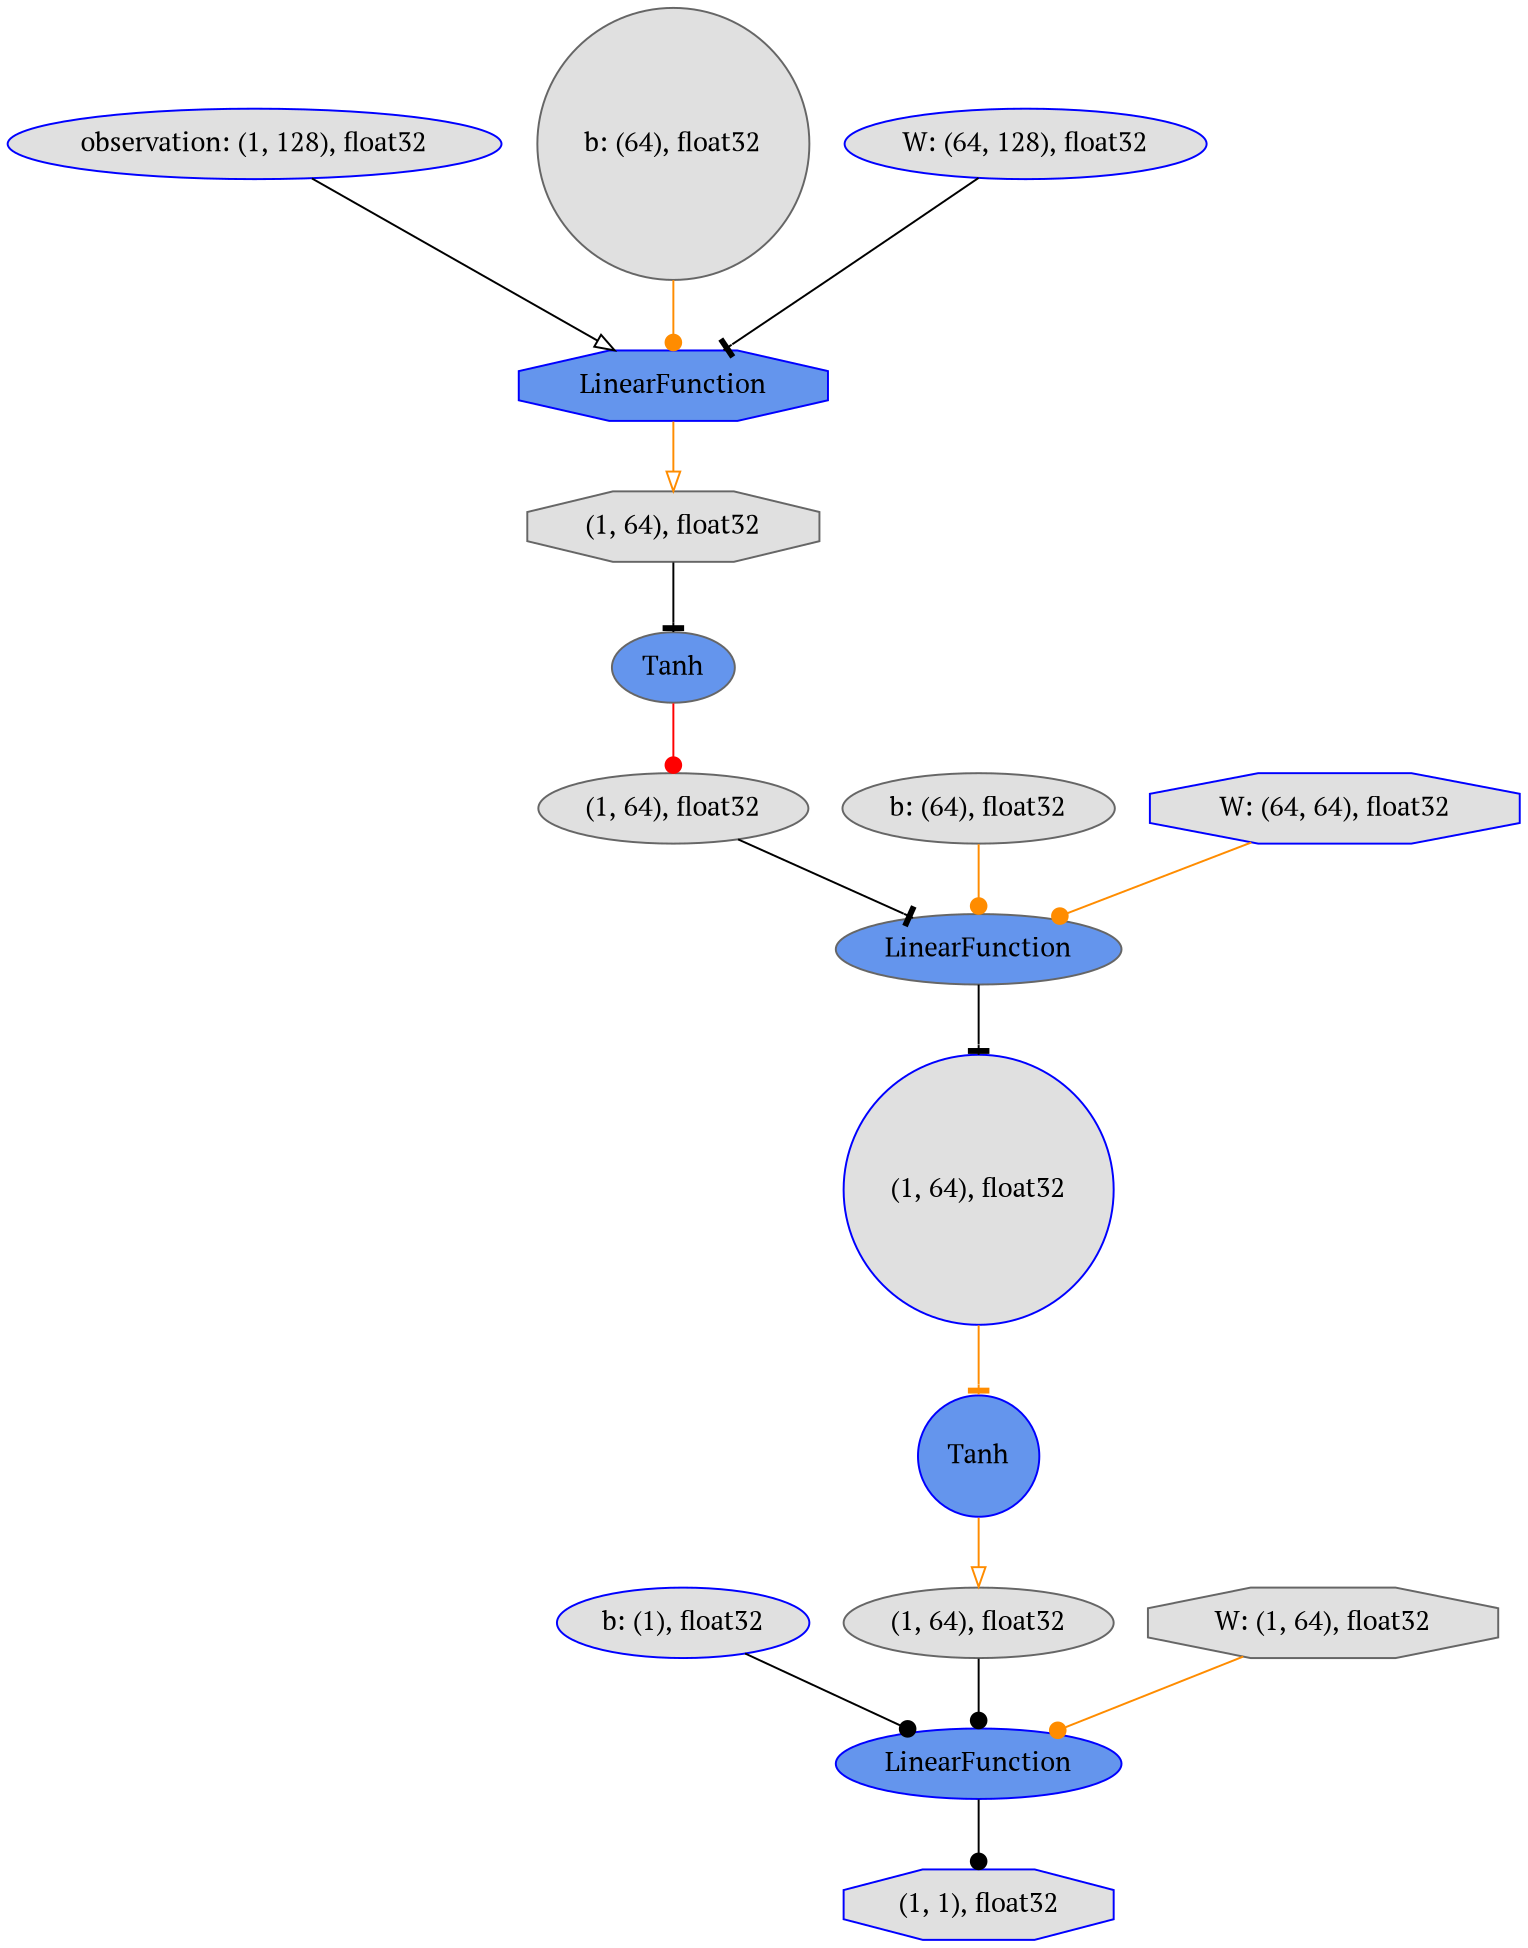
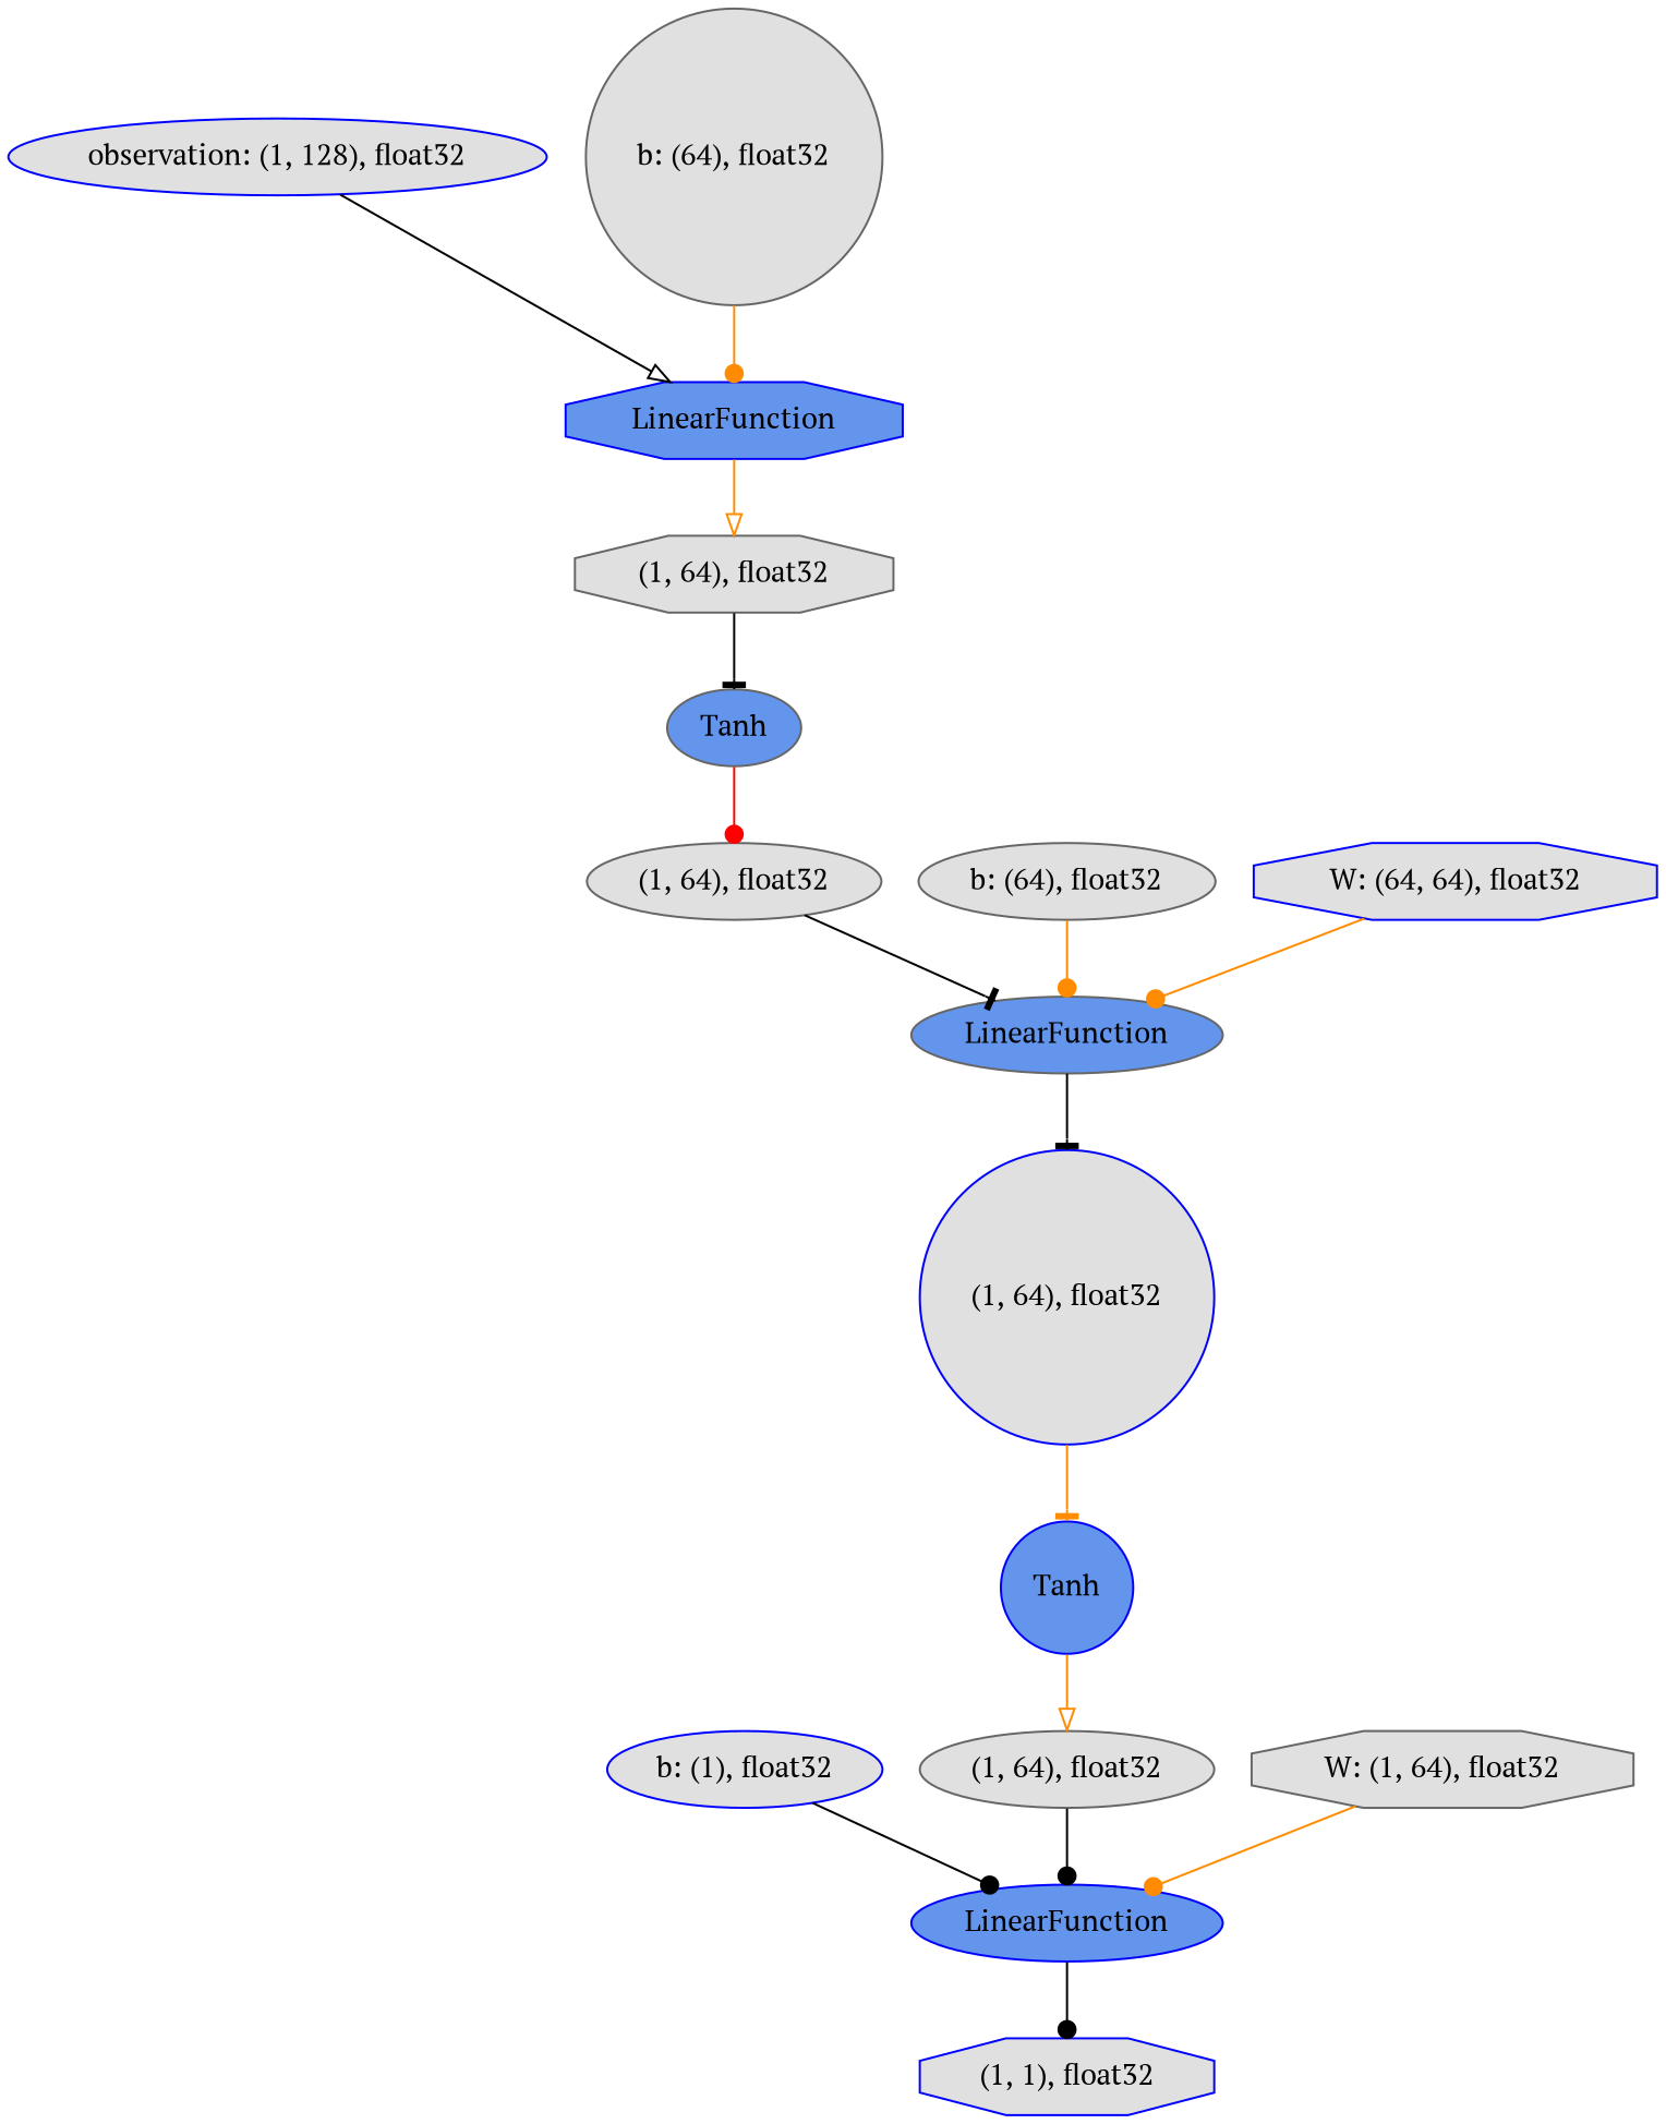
  digraph {
    fontname="PT Serif"
    rankdir=TB
    node [color=blue fillcolor="#E0E0E0" fontname="PT Serif" shape=ellipse style=filled]
    edge [arrowhead=dot color=black fontname="PT Serif"]
    n1 [label="b: (1), float32"]
    n2 [fillcolor="#6495ED" label=LinearFunction]
    n3 [label="(1, 1), float32" shape=octagon]
    n4 [color=gray40 label="(1, 64), float32"]
    n5 [color=gray40 fillcolor="#6495ED" label=LinearFunction]
    n6 [label="(1, 64), float32" shape=circle]
    n7 [label="observation: (1, 128), float32"]
    n8 [fillcolor="#6495ED" label=LinearFunction shape=octagon]
    n9 [color=gray40 label="(1, 64), float32" shape=octagon]
    n10 [color=gray40 fillcolor="#6495ED" label=Tanh]
    n11 [color=gray40 label="(1, 64), float32"]
    n12 [color=gray40 label="W: (1, 64), float32" shape=octagon]
    n13 [fillcolor="#6495ED" label=Tanh shape=circle]
    n14 [color=gray40 label="b: (64), float32"]
    n15 [color=gray40 label="b: (64), float32" shape=circle]
    n16 [label="W: (64, 64), float32" shape=octagon]
-   n17 [label="W: (64, 128), float32"]
    n1 -> n2
    n2 -> n3
    n4 -> n5 [arrowhead=tee]
    n5 -> n6 [arrowhead=tee]
    n6 -> n13 [arrowhead=tee color=darkorange]
    n7 -> n8 [arrowhead=onormal]
    n8 -> n9 [arrowhead=onormal color=darkorange]
    n9 -> n10 [arrowhead=tee]
    n10 -> n4 [color=red]
    n11 -> n2
    n12 -> n2 [color=darkorange]
    n13 -> n11 [arrowhead=onormal color=darkorange]
    n14 -> n5 [color=darkorange]
    n15 -> n8 [color=darkorange]
    n16 -> n5 [color=darkorange]
-   n17 -> n8 [arrowhead=tee]
  }
